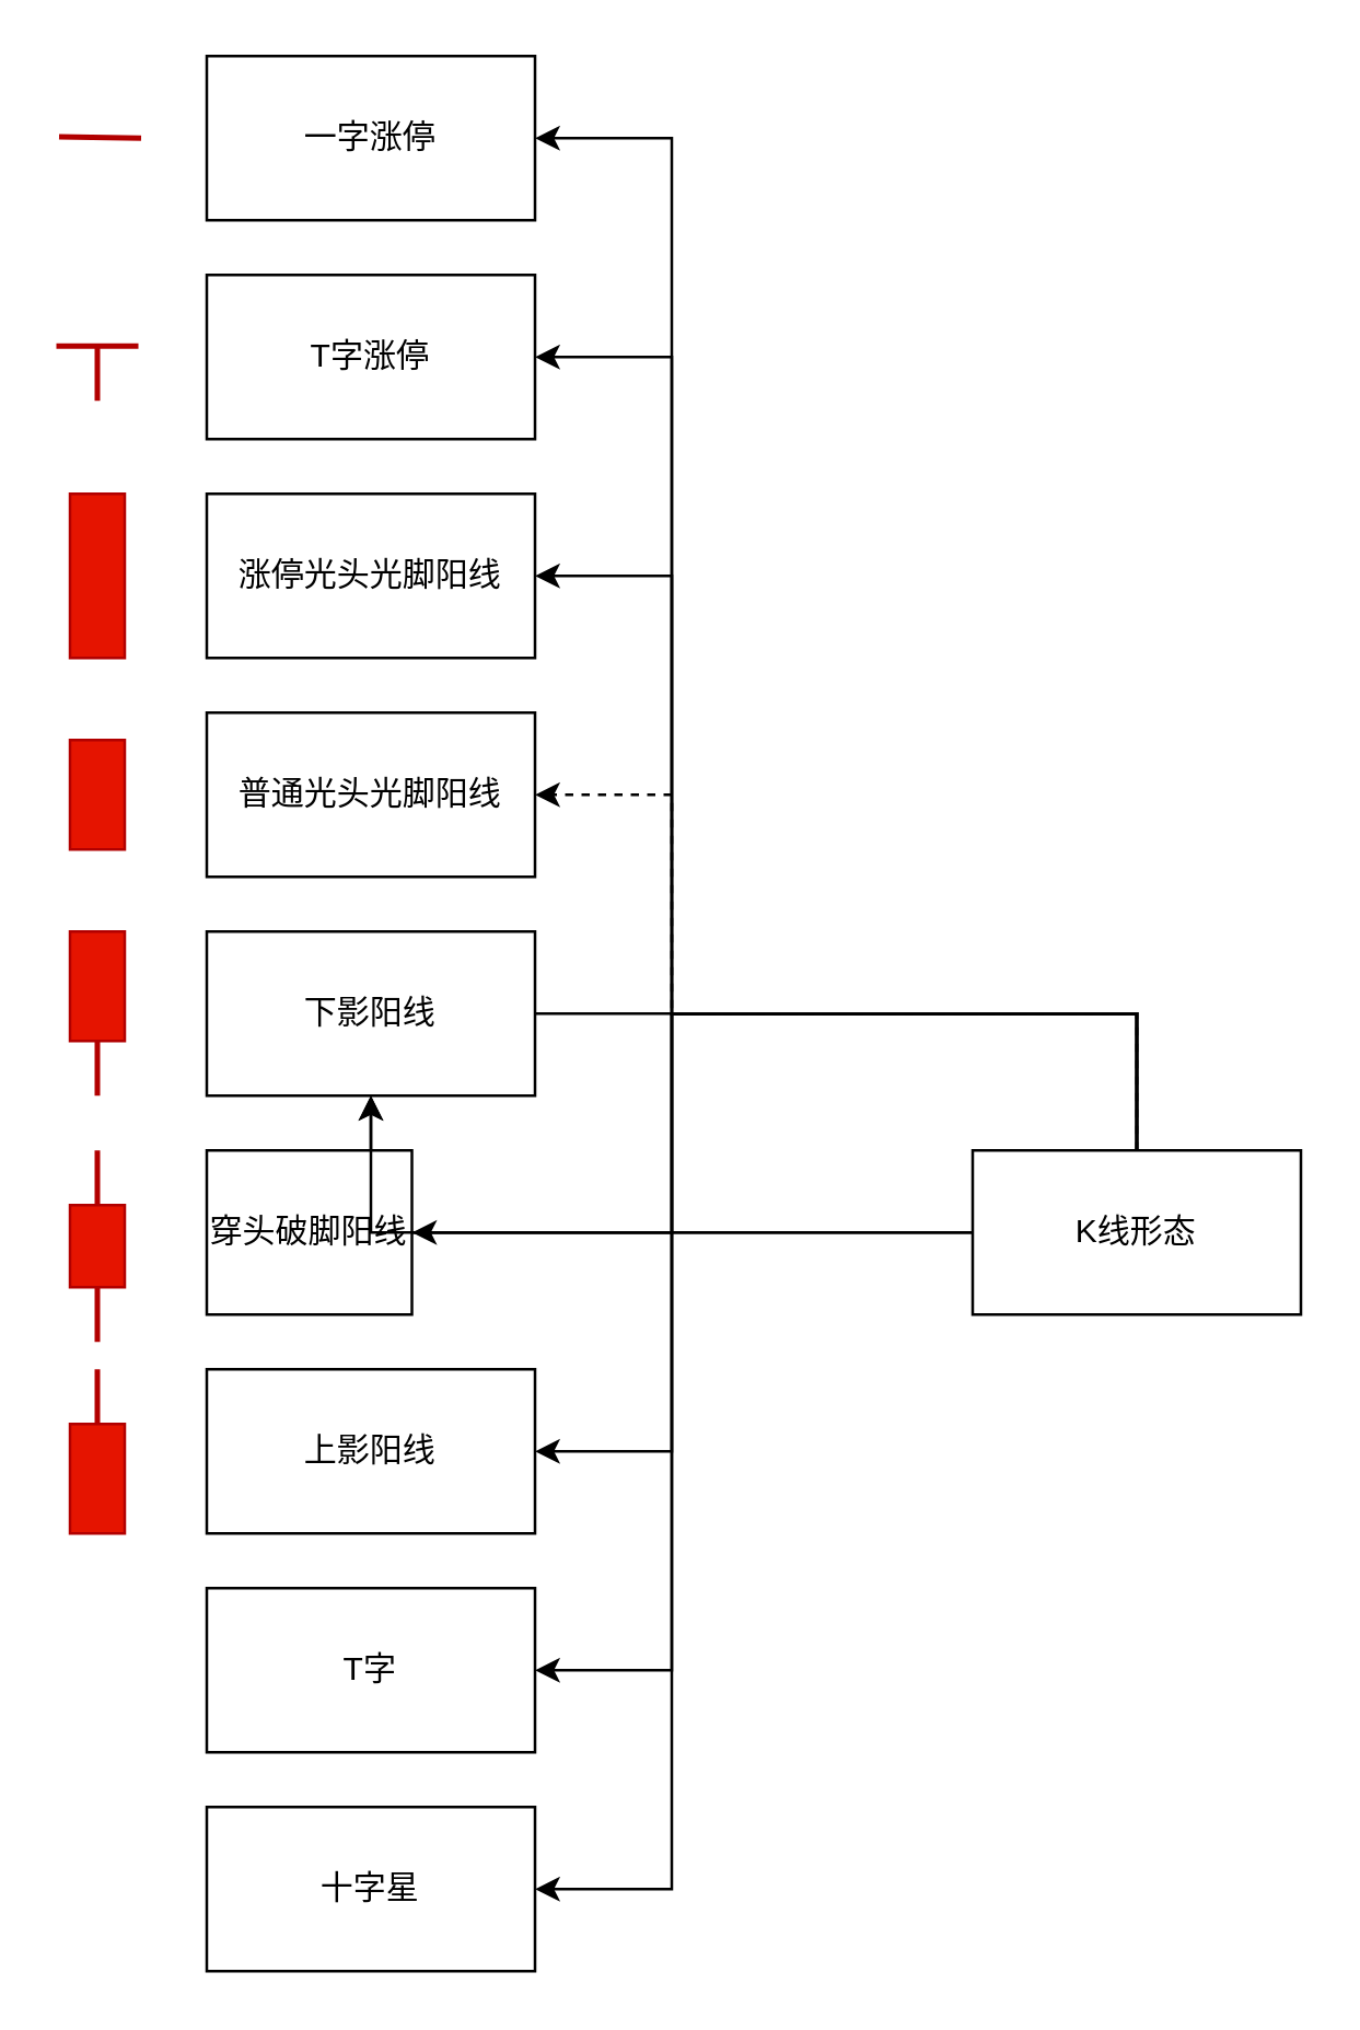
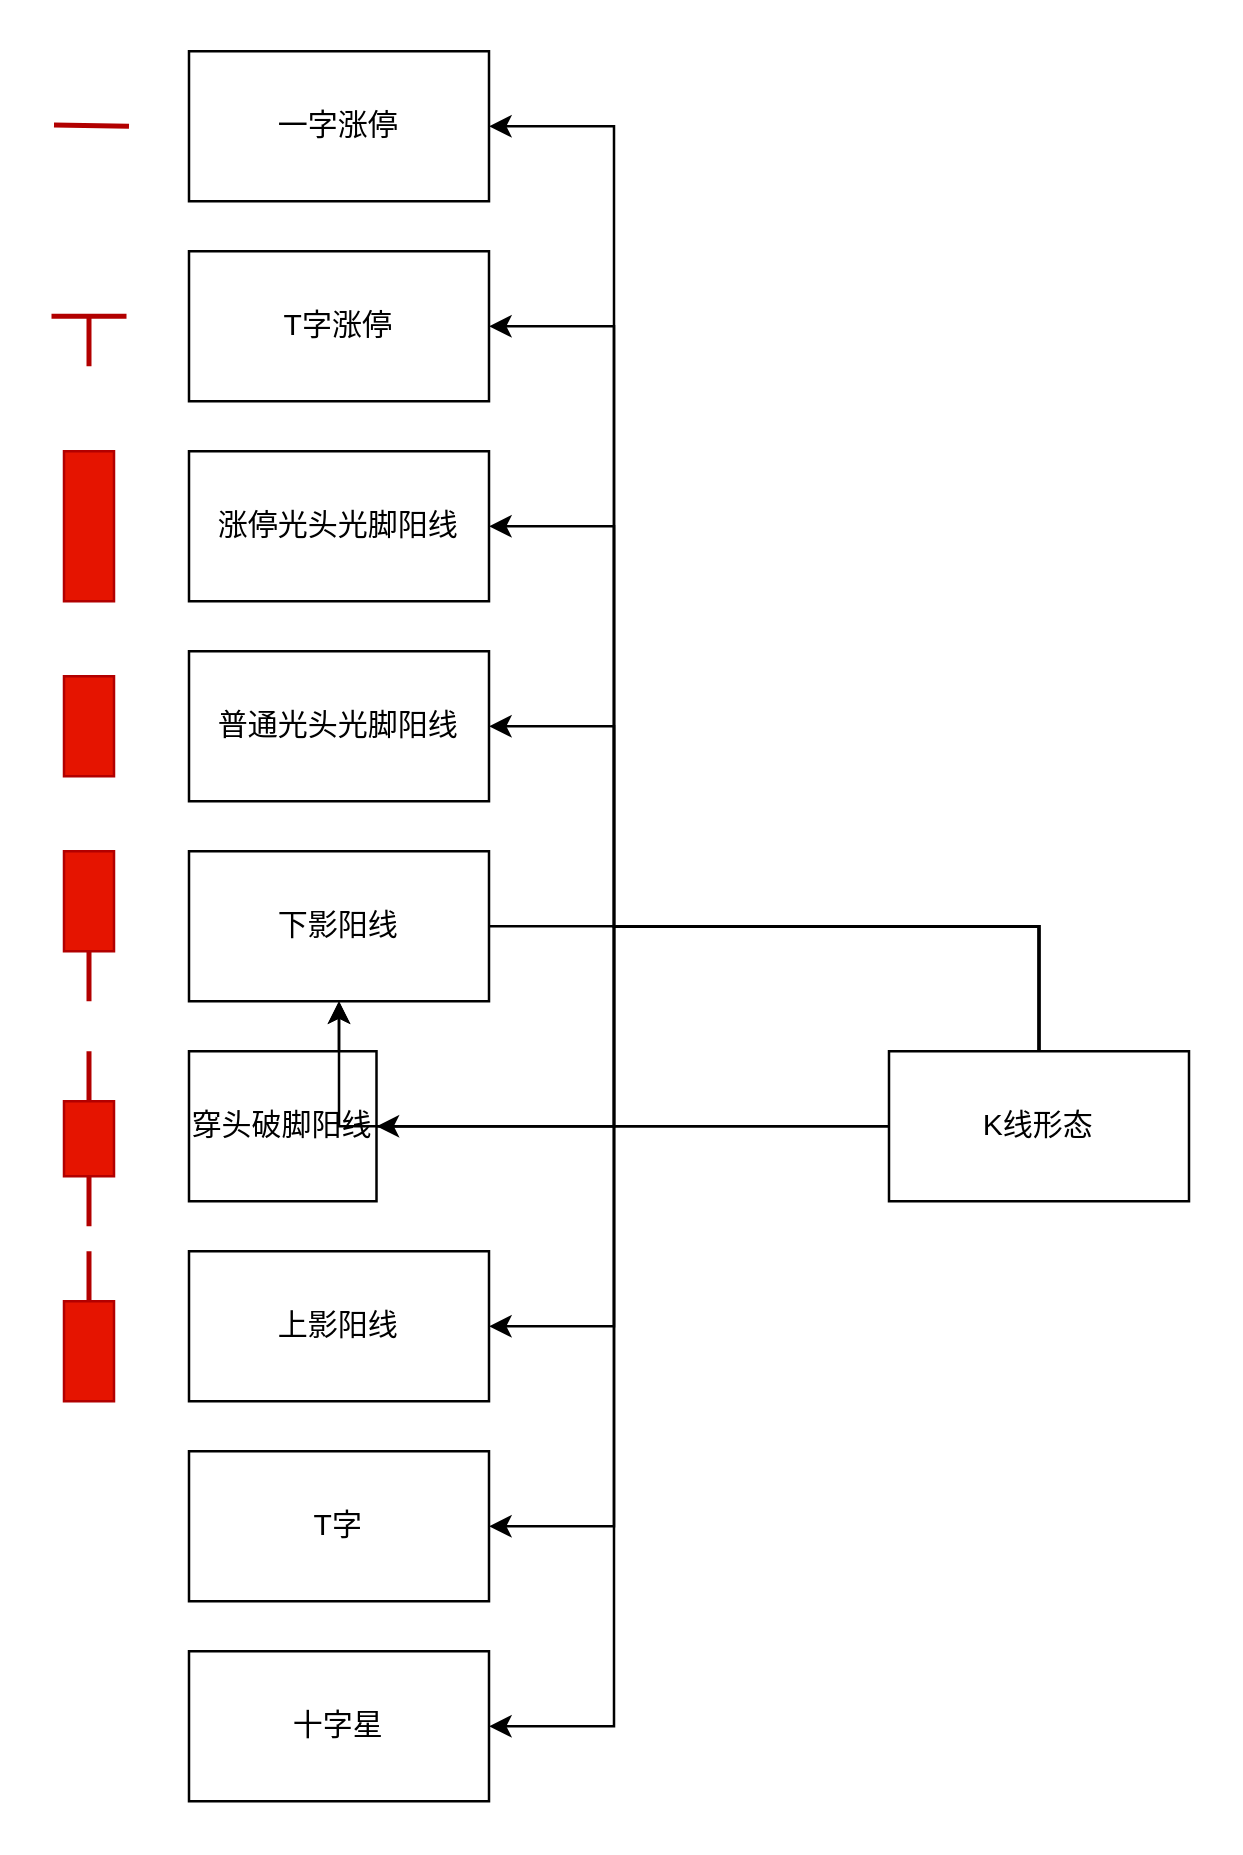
  <mxCell id="0" />
  <mxCell id="1" parent="0" />
  <mxCell id="2" value="" style="edgeStyle=orthogonalEdgeStyle;rounded=0;orthogonalLoop=1;jettySize=auto;html=1;" edge="1" parent="1" source="11" target="12"><mxGeometry relative="1" as="geometry"><Array as="points"><mxPoint x="245" y="370" /><mxPoint x="245" y="50" /></Array></mxGeometry></mxCell>
  <mxCell id="3" value="" style="edgeStyle=orthogonalEdgeStyle;rounded=0;orthogonalLoop=1;jettySize=auto;html=1;" edge="1" parent="1" source="11" target="13"><mxGeometry relative="1" as="geometry"><Array as="points"><mxPoint x="245" y="370" /><mxPoint x="245" y="130" /></Array></mxGeometry></mxCell>
  <mxCell id="4" value="" style="edgeStyle=orthogonalEdgeStyle;rounded=0;orthogonalLoop=1;jettySize=auto;html=1;" edge="1" parent="1" source="11" target="17"><mxGeometry relative="1" as="geometry"><Array as="points"><mxPoint x="245" y="370" /><mxPoint x="245" y="210" /></Array></mxGeometry></mxCell>
- <mxCell id="5" value="" style="edgeStyle=orthogonalEdgeStyle;rounded=0;orthogonalLoop=1;jettySize=auto;html=1;dashed=1;" edge="1" parent="1" source="11" target="19"><mxGeometry relative="1" as="geometry"><Array as="points"><mxPoint x="245" y="370" /><mxPoint x="245" y="290" /></Array></mxGeometry></mxCell>
+ <mxCell id="5" value="" style="edgeStyle=orthogonalEdgeStyle;rounded=0;orthogonalLoop=1;jettySize=auto;html=1;" edge="1" parent="1" source="11" target="19"><mxGeometry relative="1" as="geometry"><Array as="points"><mxPoint x="245" y="370" /><mxPoint x="245" y="290" /></Array></mxGeometry></mxCell>
  <mxCell id="6" value="" style="edgeStyle=orthogonalEdgeStyle;rounded=0;orthogonalLoop=1;jettySize=auto;html=1;" edge="1" parent="1" source="11" target="25"><mxGeometry relative="1" as="geometry" /></mxCell>
  <mxCell id="7" value="" style="edgeStyle=orthogonalEdgeStyle;rounded=0;orthogonalLoop=1;jettySize=auto;html=1;" edge="1" parent="1" source="11" target="20"><mxGeometry relative="1" as="geometry"><Array as="points"><mxPoint x="245" y="370" /><mxPoint x="245" y="450" /></Array></mxGeometry></mxCell>
  <mxCell id="8" value="" style="edgeStyle=orthogonalEdgeStyle;rounded=0;orthogonalLoop=1;jettySize=auto;html=1;" edge="1" parent="1" source="11" target="21"><mxGeometry relative="1" as="geometry"><Array as="points"><mxPoint x="245" y="370" /><mxPoint x="245" y="530" /></Array></mxGeometry></mxCell>
  <mxCell id="9" value="" style="edgeStyle=orthogonalEdgeStyle;rounded=0;orthogonalLoop=1;jettySize=auto;html=1;" edge="1" parent="1" source="11" target="22"><mxGeometry relative="1" as="geometry"><Array as="points"><mxPoint x="245" y="370" /><mxPoint x="245" y="610" /></Array></mxGeometry></mxCell>
  <mxCell id="10" value="" style="edgeStyle=orthogonalEdgeStyle;rounded=0;orthogonalLoop=1;jettySize=auto;html=1;" edge="1" parent="1" source="25" target="23"><mxGeometry relative="1" as="geometry"><Array as="points"><mxPoint x="245" y="370" /><mxPoint x="245" y="690" /></Array></mxGeometry></mxCell>
  <mxCell id="11" value="K线形态" style="rounded=0;whiteSpace=wrap;html=1;" vertex="1" parent="1"><mxGeometry x="355" y="420" width="120" height="60" as="geometry" /></mxCell>
  <mxCell id="12" value="一字涨停" style="whiteSpace=wrap;html=1;rounded=0;" vertex="1" parent="1"><mxGeometry x="75" y="20" width="120" height="60" as="geometry" /></mxCell>
  <mxCell id="13" value="T字涨停" style="whiteSpace=wrap;html=1;rounded=0;" vertex="1" parent="1"><mxGeometry x="75" y="100" width="120" height="60" as="geometry" /></mxCell>
  <mxCell id="14" value="" style="endArrow=none;html=1;rounded=0;fillColor=#e51400;strokeColor=#B20000;strokeWidth=2;" edge="1" parent="1"><mxGeometry width="50" height="50" relative="1" as="geometry"><mxPoint x="51" y="50" as="sourcePoint" /><mxPoint x="21" y="49.5" as="targetPoint" /></mxGeometry></mxCell>
  <mxCell id="15" value="" style="endArrow=none;html=1;rounded=0;fillColor=#e51400;strokeColor=#B20000;strokeWidth=2;" edge="1" parent="1"><mxGeometry width="50" height="50" relative="1" as="geometry"><mxPoint x="50" y="126" as="sourcePoint" /><mxPoint x="20" y="126" as="targetPoint" /></mxGeometry></mxCell>
  <mxCell id="16" value="" style="endArrow=none;html=1;rounded=0;fillColor=#e51400;strokeColor=#B20000;strokeWidth=2;" edge="1" parent="1"><mxGeometry width="50" height="50" relative="1" as="geometry"><mxPoint x="35" y="126" as="sourcePoint" /><mxPoint x="35" y="146" as="targetPoint" /></mxGeometry></mxCell>
  <mxCell id="17" value="涨停光头光脚阳线" style="whiteSpace=wrap;html=1;rounded=0;" vertex="1" parent="1"><mxGeometry x="75" y="180" width="120" height="60" as="geometry" /></mxCell>
  <mxCell id="18" value="" style="rounded=0;whiteSpace=wrap;html=1;fillColor=#e51400;strokeColor=#B20000;fontColor=#ffffff;" vertex="1" parent="1"><mxGeometry x="25" y="180" width="20" height="60" as="geometry" /></mxCell>
  <mxCell id="19" value="普通光头光脚阳线" style="whiteSpace=wrap;html=1;rounded=0;" vertex="1" parent="1"><mxGeometry x="75" y="260" width="120" height="60" as="geometry" /></mxCell>
  <mxCell id="20" value="穿头破脚阳线" style="whiteSpace=wrap;html=1;rounded=0;" vertex="1" parent="1"><mxGeometry x="75" y="420" width="75" height="60" as="geometry" /></mxCell>
  <mxCell id="21" value="上影阳线" style="whiteSpace=wrap;html=1;rounded=0;" vertex="1" parent="1"><mxGeometry x="75" y="500" width="120" height="60" as="geometry" /></mxCell>
  <mxCell id="22" value="T字" style="whiteSpace=wrap;html=1;rounded=0;" vertex="1" parent="1"><mxGeometry x="75" y="580" width="120" height="60" as="geometry" /></mxCell>
  <mxCell id="23" value="十字星" style="whiteSpace=wrap;html=1;rounded=0;" vertex="1" parent="1"><mxGeometry x="75" y="660" width="120" height="60" as="geometry" /></mxCell>
  <mxCell id="24" value="" style="edgeStyle=orthogonalEdgeStyle;rounded=0;orthogonalLoop=1;jettySize=auto;html=1;" edge="1" parent="1" source="11" target="25"><mxGeometry relative="1" as="geometry"><mxPoint x="355" y="370" as="sourcePoint" /><mxPoint x="135" y="860" as="targetPoint" /></mxGeometry></mxCell>
  <mxCell id="25" value="下影阳线" style="whiteSpace=wrap;html=1;rounded=0;" vertex="1" parent="1"><mxGeometry x="75" y="340" width="120" height="60" as="geometry" /></mxCell>
  <mxCell id="26" value="" style="rounded=0;whiteSpace=wrap;html=1;fillColor=#e51400;strokeColor=#B20000;fontColor=#ffffff;" vertex="1" parent="1"><mxGeometry x="25" y="270" width="20" height="40" as="geometry" /></mxCell>
  <mxCell id="27" value="" style="rounded=0;whiteSpace=wrap;html=1;fillColor=#e51400;strokeColor=#B20000;fontColor=#ffffff;" vertex="1" parent="1"><mxGeometry x="25" y="340" width="20" height="40" as="geometry" /></mxCell>
  <mxCell id="28" value="" style="endArrow=none;html=1;rounded=0;fillColor=#e51400;strokeColor=#B20000;strokeWidth=2;exitX=0.5;exitY=1;exitDx=0;exitDy=0;" edge="1" parent="1" source="27"><mxGeometry width="50" height="50" relative="1" as="geometry"><mxPoint x="45" y="136" as="sourcePoint" /><mxPoint x="35" y="400" as="targetPoint" /></mxGeometry></mxCell>
  <mxCell id="29" value="" style="rounded=0;whiteSpace=wrap;html=1;fillColor=#e51400;strokeColor=#B20000;fontColor=#ffffff;" vertex="1" parent="1"><mxGeometry x="25" y="440" width="20" height="30" as="geometry" /></mxCell>
  <mxCell id="30" value="" style="endArrow=none;html=1;rounded=0;fillColor=#e51400;strokeColor=#B20000;strokeWidth=2;entryX=0.5;entryY=0;entryDx=0;entryDy=0;" edge="1" parent="1" target="29"><mxGeometry width="50" height="50" relative="1" as="geometry"><mxPoint x="35" y="420" as="sourcePoint" /><mxPoint x="45" y="410" as="targetPoint" /></mxGeometry></mxCell>
  <mxCell id="31" value="" style="endArrow=none;html=1;rounded=0;fillColor=#e51400;strokeColor=#B20000;strokeWidth=2;exitX=0.5;exitY=1;exitDx=0;exitDy=0;" edge="1" parent="1" source="29"><mxGeometry width="50" height="50" relative="1" as="geometry"><mxPoint x="55" y="400" as="sourcePoint" /><mxPoint x="35" y="490" as="targetPoint" /></mxGeometry></mxCell>
  <mxCell id="32" value="" style="rounded=0;whiteSpace=wrap;html=1;fillColor=#e51400;strokeColor=#B20000;fontColor=#ffffff;" vertex="1" parent="1"><mxGeometry x="25" y="520" width="20" height="40" as="geometry" /></mxCell>
  <mxCell id="33" value="" style="endArrow=none;html=1;rounded=0;fillColor=#e51400;strokeColor=#B20000;strokeWidth=2;exitX=0.5;exitY=0;exitDx=0;exitDy=0;" edge="1" parent="1" source="32"><mxGeometry width="50" height="50" relative="1" as="geometry"><mxPoint x="45" y="430" as="sourcePoint" /><mxPoint x="35" y="500" as="targetPoint" /></mxGeometry></mxCell>
